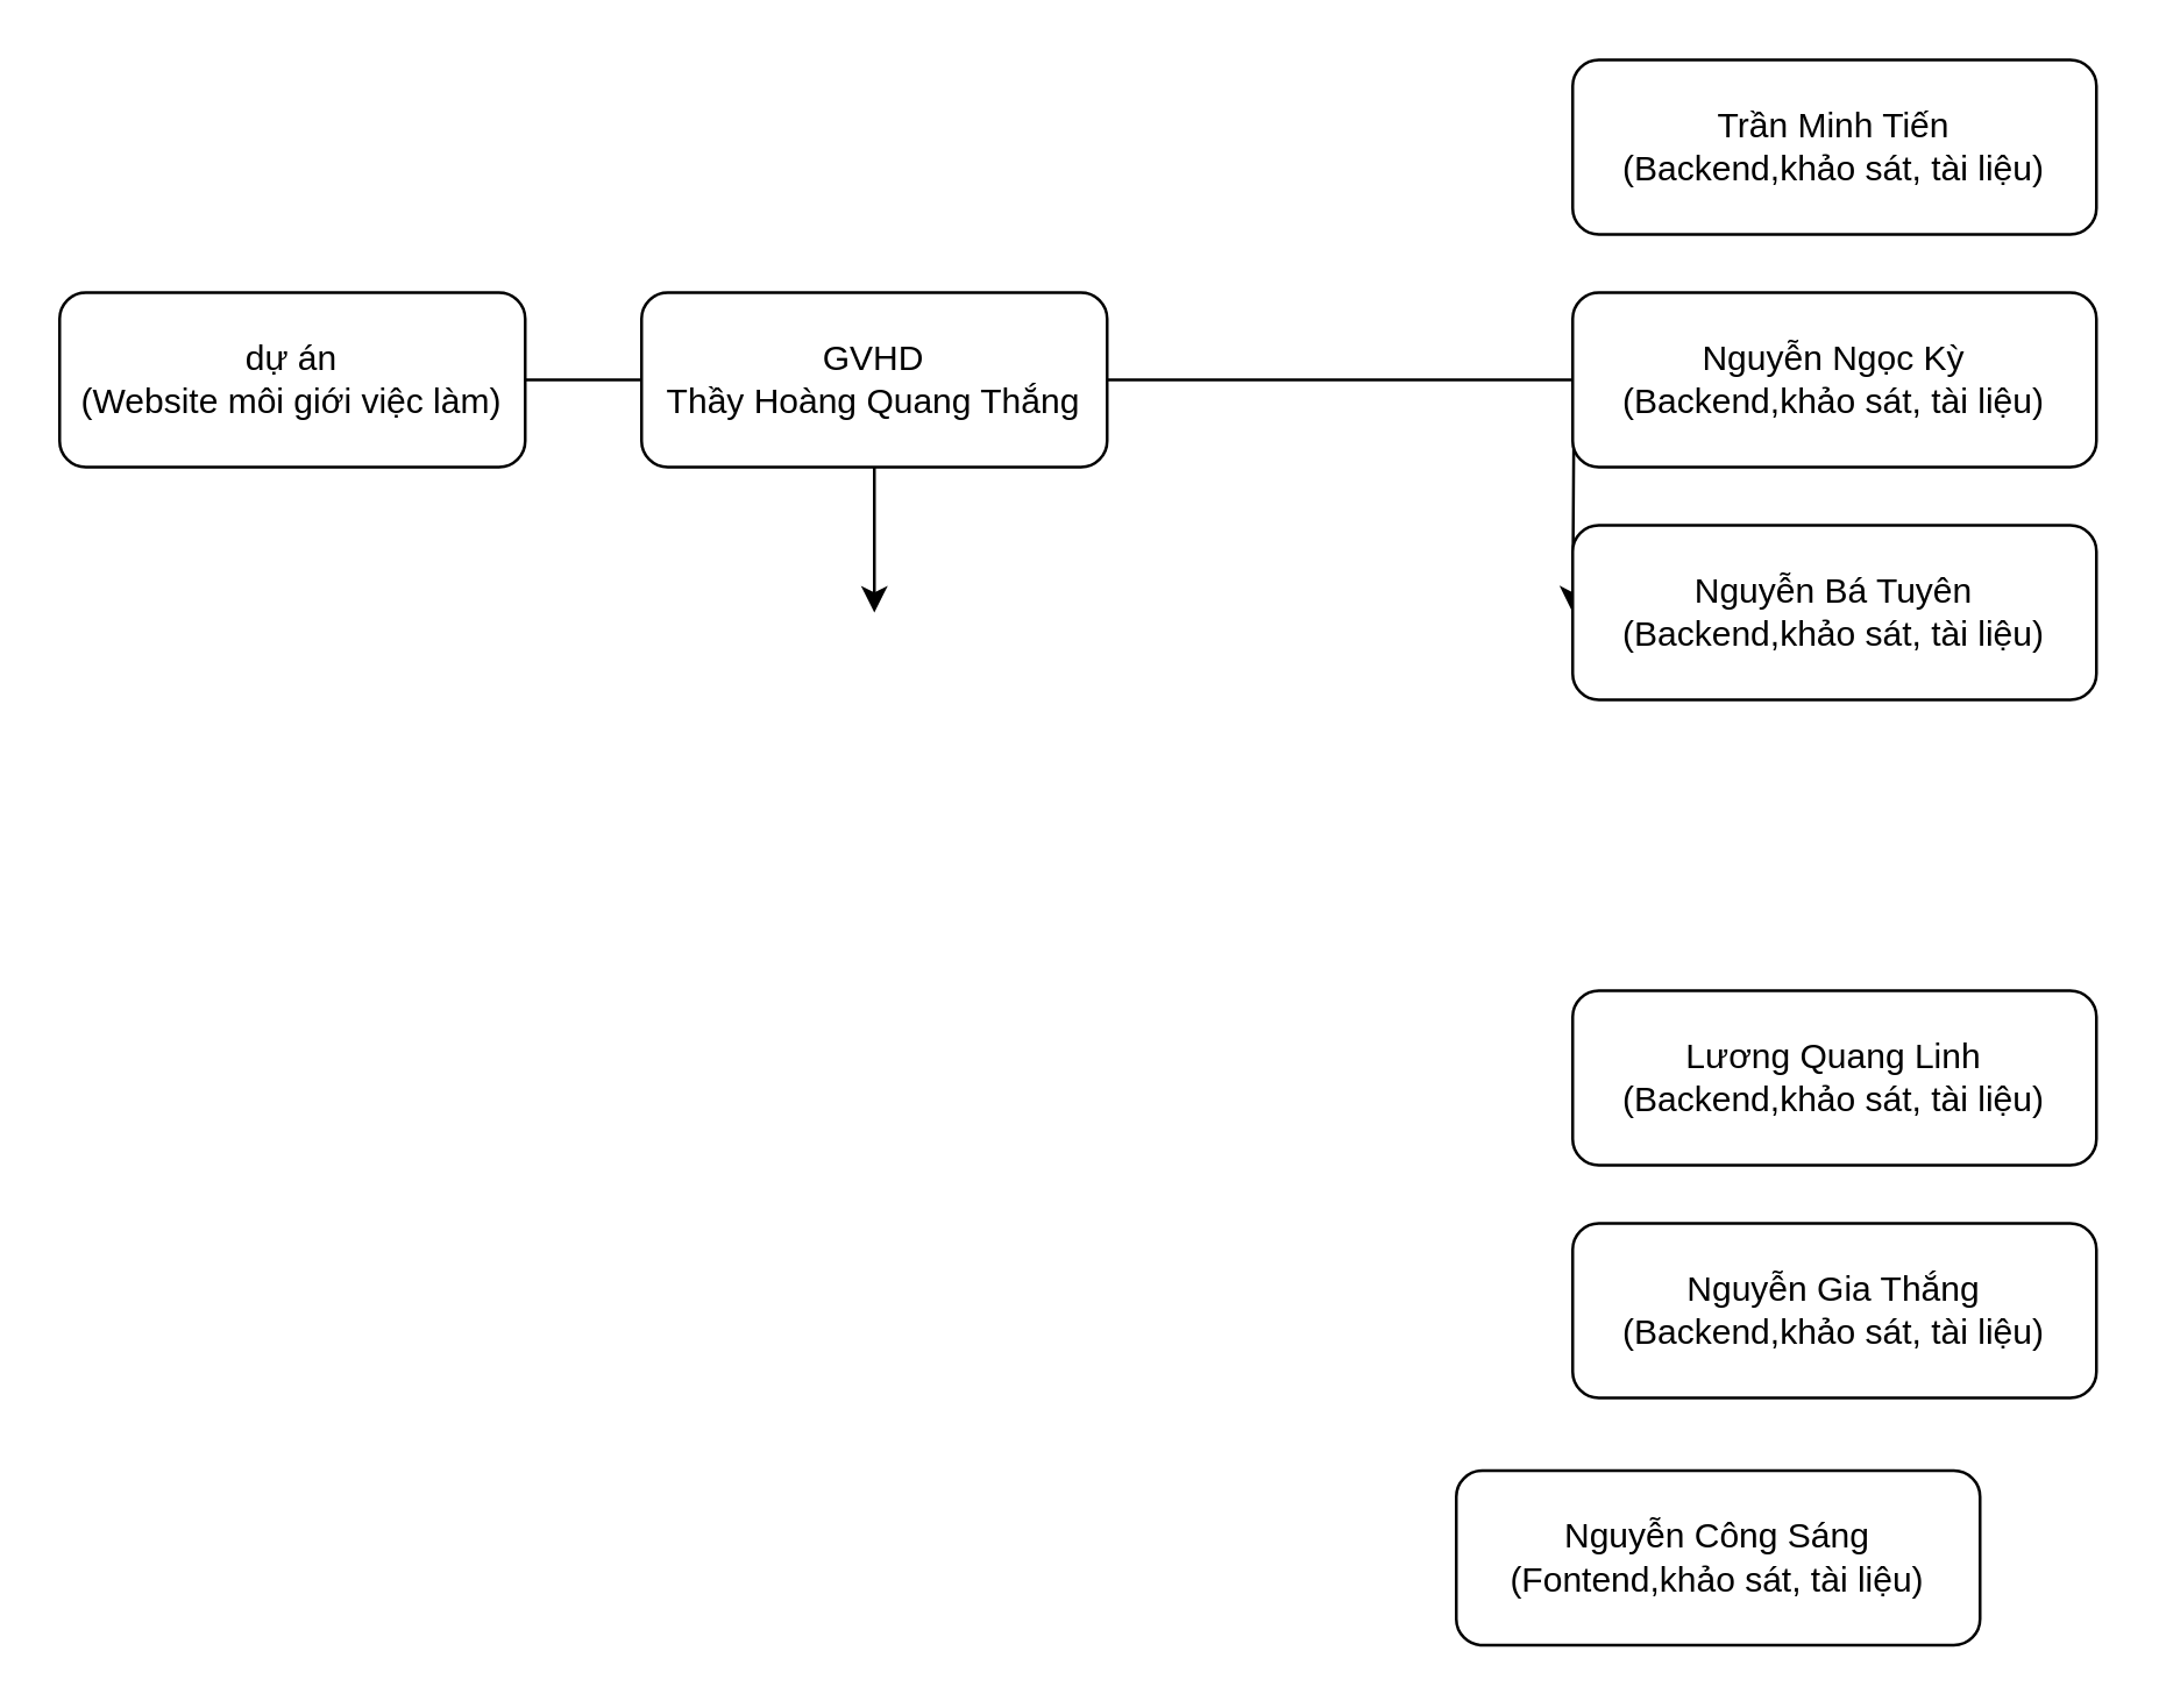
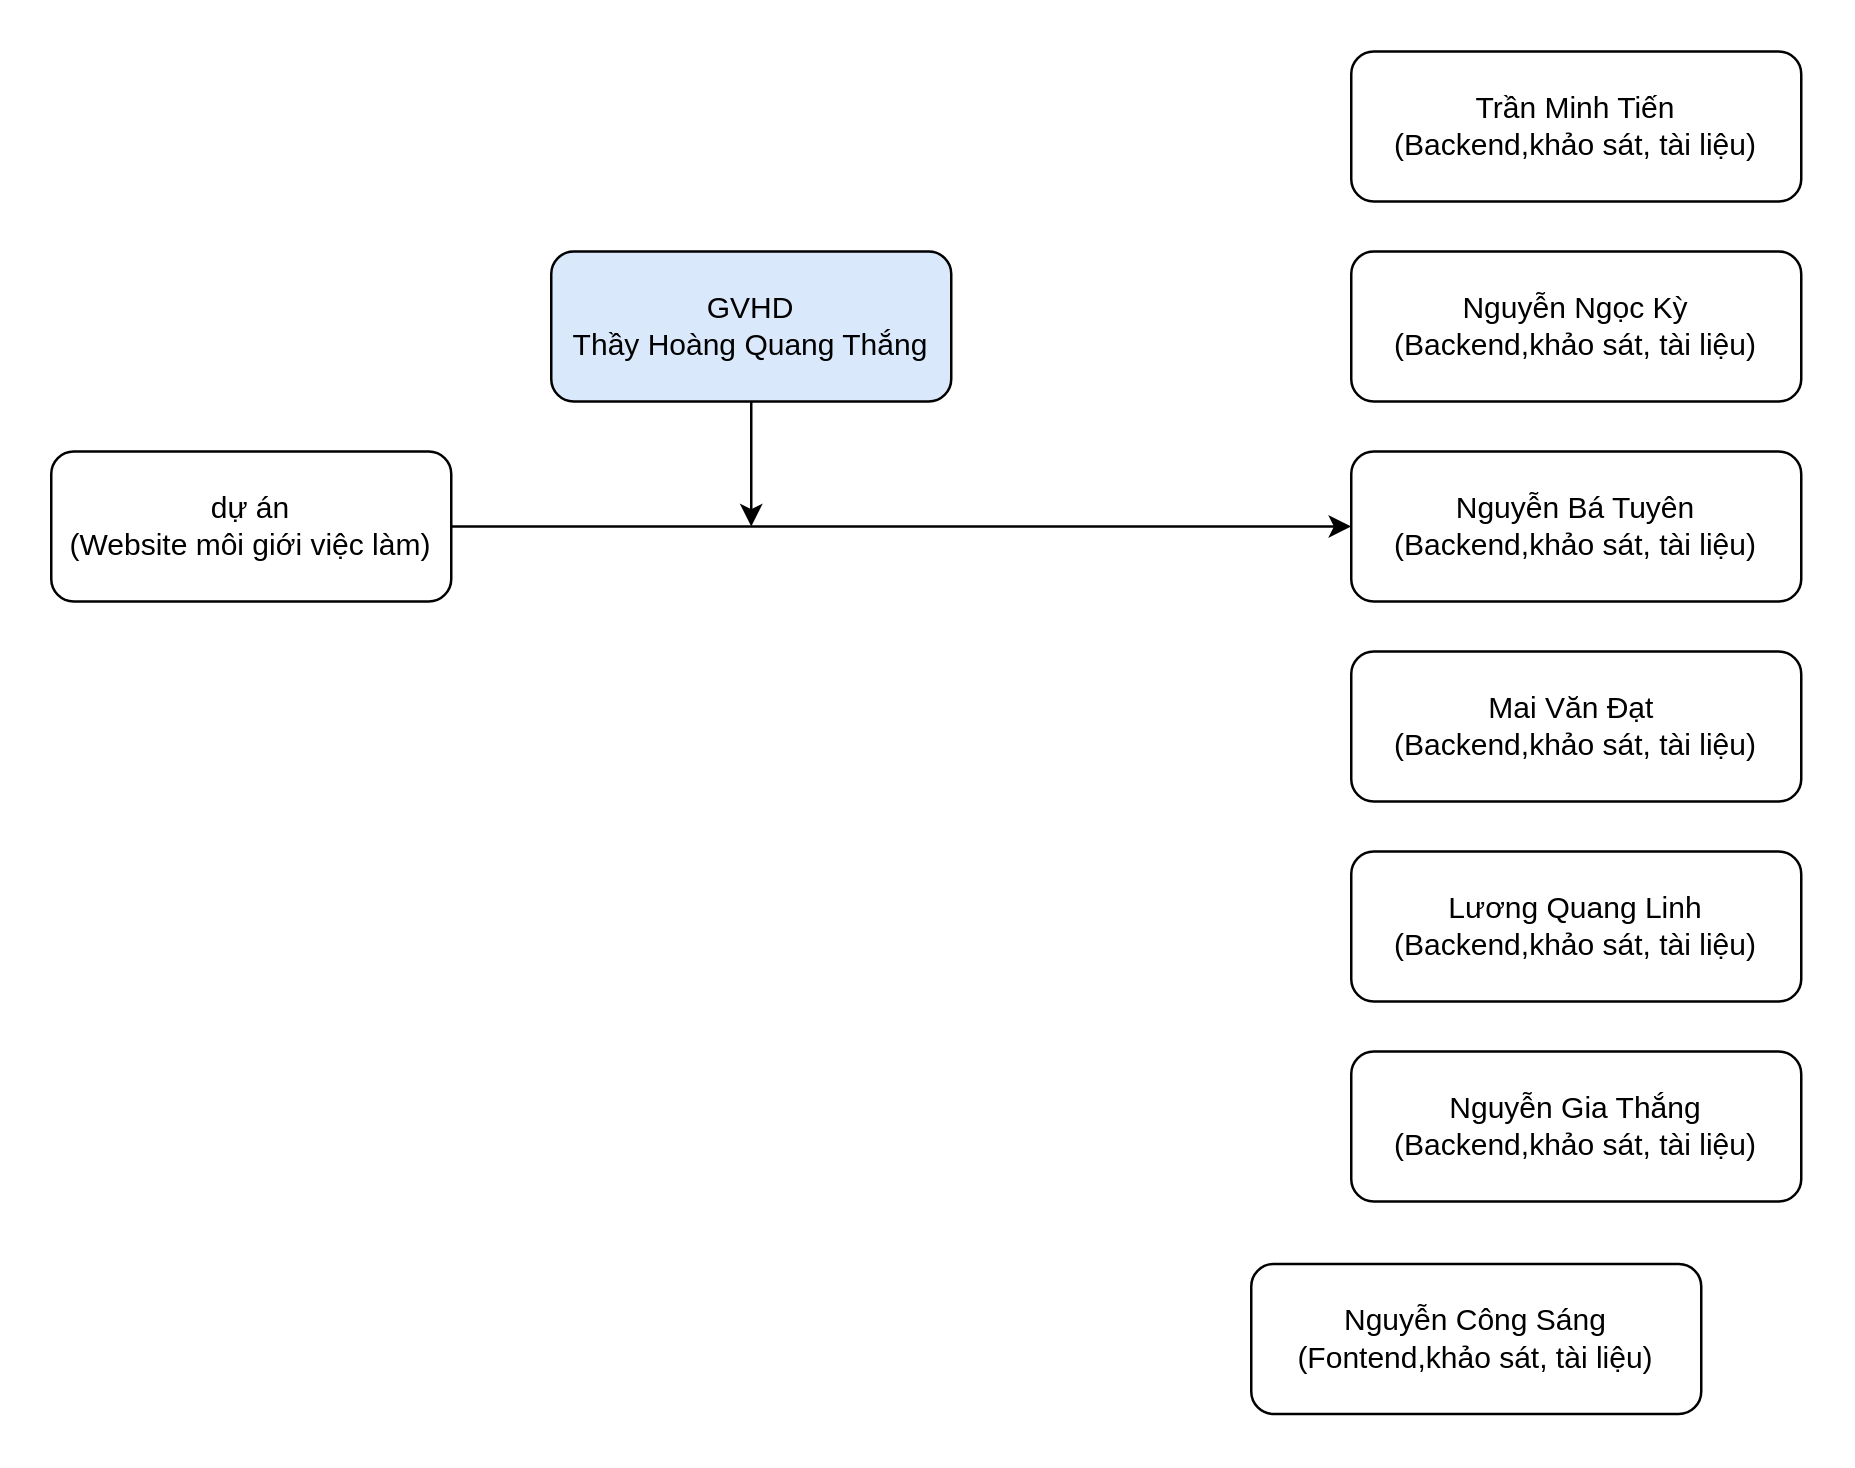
  <mxCell id="0" />
  <mxCell id="1" parent="0" />
  <mxCell id="2" style="edgeStyle=orthogonalEdgeStyle;rounded=0;orthogonalLoop=1;jettySize=auto;html=1;" edge="1" parent="1" source="3"><mxGeometry relative="1" as="geometry"><mxPoint x="540" y="210" as="targetPoint" /></mxGeometry></mxCell>
- <mxCell id="3" value="dự án&lt;br&gt;(Website môi giới việc làm)" style="rounded=1;whiteSpace=wrap;html=1;" vertex="1" parent="1"><mxGeometry x="20" y="100" width="160" height="60" as="geometry" /></mxCell>
+ <mxCell id="3" value="dự án&lt;br&gt;(Website môi giới việc làm)" style="rounded=1;whiteSpace=wrap;html=1;" vertex="1" parent="1"><mxGeometry x="20" y="180" width="160" height="60" as="geometry" /></mxCell>
  <mxCell id="4" value="Nguyễn Bá Tuyên&lt;br&gt;(Backend,khảo sát, tài liệu)" style="rounded=1;whiteSpace=wrap;html=1;" vertex="1" parent="1"><mxGeometry x="540" y="180" width="180" height="60" as="geometry" /></mxCell>
  <mxCell id="5" style="edgeStyle=orthogonalEdgeStyle;rounded=0;orthogonalLoop=1;jettySize=auto;html=1;" edge="1" parent="1" source="6"><mxGeometry relative="1" as="geometry"><mxPoint x="300" y="210" as="targetPoint" /></mxGeometry></mxCell>
- <mxCell id="6" value="GVHD&lt;br&gt;Thầy Hoàng Quang Thắng" style="rounded=1;whiteSpace=wrap;html=1;" vertex="1" parent="1"><mxGeometry x="220" y="100" width="160" height="60" as="geometry" /></mxCell>
+ <mxCell id="6" value="GVHD&lt;br&gt;Thầy Hoàng Quang Thắng" style="rounded=1;whiteSpace=wrap;html=1;fillColor=#dae8fc;" vertex="1" parent="1"><mxGeometry x="220" y="100" width="160" height="60" as="geometry" /></mxCell>
  <mxCell id="7" value="Nguyễn Ngọc Kỳ&lt;br&gt;(Backend,khảo sát, tài liệu)" style="rounded=1;whiteSpace=wrap;html=1;" vertex="1" parent="1"><mxGeometry x="540" y="100" width="180" height="60" as="geometry" /></mxCell>
+ <mxCell id="8" value="Mai Văn Đạt&amp;nbsp;&lt;br&gt;(Backend,khảo sát, tài liệu)" style="rounded=1;whiteSpace=wrap;html=1;" vertex="1" parent="1"><mxGeometry x="540" y="260" width="180" height="60" as="geometry" /></mxCell>
  <mxCell id="9" value="Lương Quang Linh&lt;br&gt;(Backend,khảo sát, tài liệu)" style="rounded=1;whiteSpace=wrap;html=1;" vertex="1" parent="1"><mxGeometry x="540" y="340" width="180" height="60" as="geometry" /></mxCell>
  <mxCell id="10" value="Nguyễn Gia Thắng&lt;br&gt;(Backend,khảo sát, tài liệu)" style="rounded=1;whiteSpace=wrap;html=1;" vertex="1" parent="1"><mxGeometry x="540" y="420" width="180" height="60" as="geometry" /></mxCell>
  <mxCell id="11" value="Trần Minh Tiến&lt;br&gt;(Backend,khảo sát, tài liệu)" style="rounded=1;whiteSpace=wrap;html=1;" vertex="1" parent="1"><mxGeometry x="540" y="20" width="180" height="60" as="geometry" /></mxCell>
  <mxCell id="12" value="Nguyễn Công Sáng&lt;br&gt;(Fontend,khảo sát, tài liệu)" style="rounded=1;whiteSpace=wrap;html=1;" vertex="1" parent="1"><mxGeometry x="500" y="505" width="180" height="60" as="geometry" /></mxCell>
